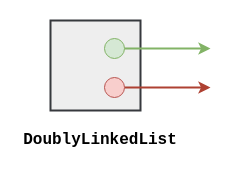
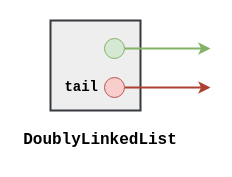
  <mxCell id="0" />
  <mxCell id="1" parent="0" />
  <mxCell id="2" value="" style="rounded=0;whiteSpace=wrap;html=1;fillColor=#eeeeee;strokeColor=#36393D;strokeWidth=2;" parent="1" vertex="1"><mxGeometry x="50" y="20" width="90" height="90" as="geometry" /></mxCell>
  <mxCell id="3" value="&lt;font style=&quot;font-size: 16px;&quot; face=&quot;Courier New&quot;&gt;&lt;b style=&quot;&quot;&gt;DoublyLinkedList&lt;/b&gt;&lt;/font&gt;" style="text;html=1;align=center;verticalAlign=middle;whiteSpace=wrap;rounded=0;" parent="1" vertex="1"><mxGeometry x="20.13" y="125" width="159.75" height="30" as="geometry" /></mxCell>
  <mxCell id="4" value="" style="endArrow=classic;html=1;rounded=0;exitX=1;exitY=0.5;exitDx=0;exitDy=0;strokeColor=#82b366;fillColor=#d5e8d4;strokeWidth=2;" parent="1" source="5" edge="1"><mxGeometry width="50" height="50" relative="1" as="geometry"><mxPoint x="114" y="48" as="sourcePoint" /><mxPoint x="210" y="48" as="targetPoint" /></mxGeometry></mxCell>
  <mxCell id="5" value="" style="ellipse;whiteSpace=wrap;html=1;aspect=fixed;fillColor=#d5e8d4;strokeColor=#82b366;" parent="1" vertex="1"><mxGeometry x="104" y="38" width="20" height="20" as="geometry" /></mxCell>
  <mxCell id="6" value="" style="endArrow=classic;html=1;rounded=0;exitX=1;exitY=0.5;exitDx=0;exitDy=0;strokeColor=#AE4132;strokeWidth=2;" parent="1" source="7" edge="1"><mxGeometry width="50" height="50" relative="1" as="geometry"><mxPoint x="114" y="87" as="sourcePoint" /><mxPoint x="210" y="87" as="targetPoint" /></mxGeometry></mxCell>
  <mxCell id="7" value="" style="ellipse;whiteSpace=wrap;html=1;aspect=fixed;fillColor=#f8cecc;strokeColor=#b85450;" parent="1" vertex="1"><mxGeometry x="104" y="77" width="20" height="20" as="geometry" /></mxCell>
+ <mxCell id="8" value="&lt;font style=&quot;font-size: 14px;&quot; face=&quot;Courier New&quot;&gt;&lt;b style=&quot;&quot;&gt;tail&lt;/b&gt;&lt;/font&gt;" style="text;html=1;align=right;verticalAlign=middle;whiteSpace=wrap;rounded=0;" parent="1" vertex="1"><mxGeometry x="60" y="77" width="40" height="20" as="geometry" /></mxCell>
